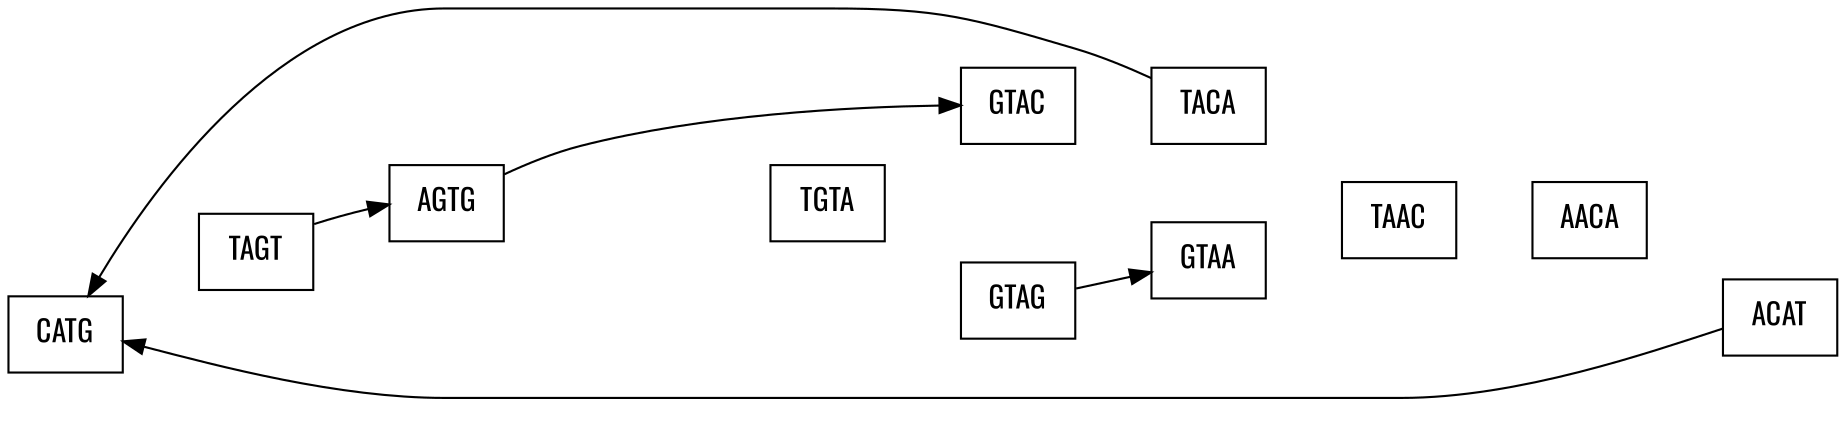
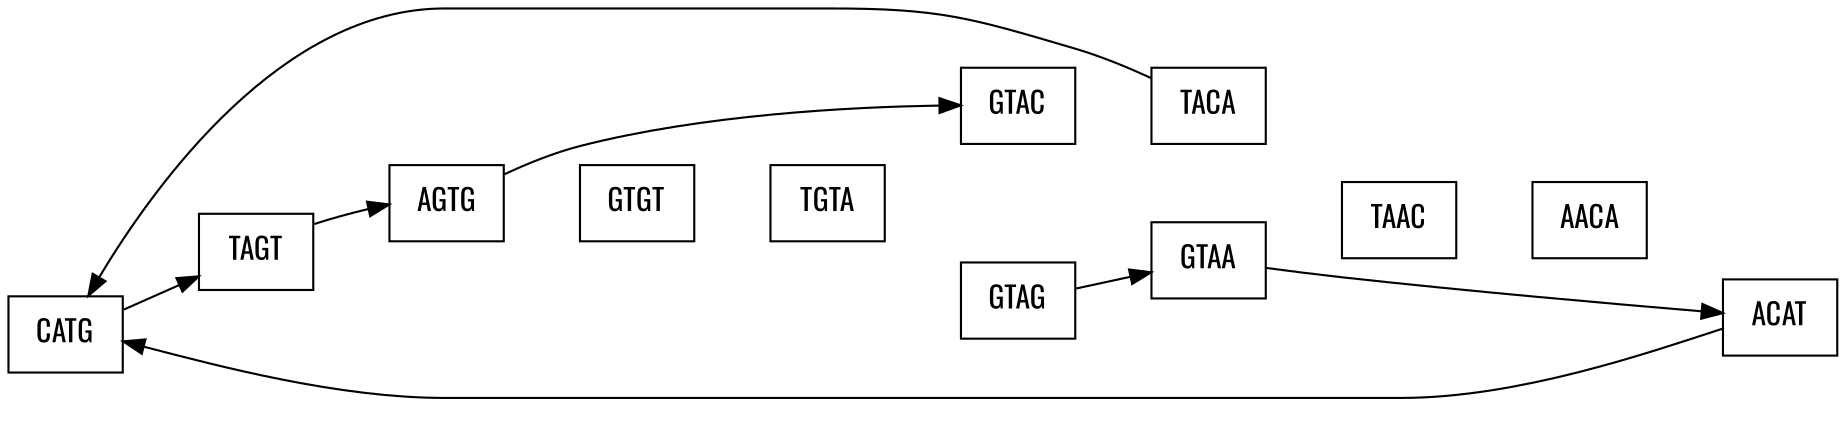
  digraph {
    fontname=Oswald
    rankdir=LR
    node [fontname=Oswald shape=box]
    edge [color=black fontname=Oswald style=invis]
    CATG
    TGTA
    GTAA
    GTAG
    GTAC
    TAAC
    AACA
    ACAT
    TAGT
    AGTG
+   GTGT
    TACA
    subgraph sub_1 {
      CATG
      TGTA
      GTAA
      GTAG
      GTAC
      TAAC
      AACA
      ACAT
      TAGT
      AGTG
+     GTGT
      TACA
    }
+   CATG -> TAGT [style=""]
    TGTA -> GTAA
    TGTA -> GTAG
    TGTA -> GTAC
    GTAA -> TAAC
+   GTAA -> ACAT [style=""]
    GTAG -> GTAA [style=""]
    GTAG -> TAGT
    GTAC -> TACA
    TAAC -> AACA
    AACA -> ACAT
    ACAT -> CATG
    ACAT -> CATG [style=""]
    TAGT -> AGTG
    TAGT -> AGTG [style=""]
    AGTG -> GTAC [style=""]
+   AGTG -> GTGT
+   GTGT -> TGTA
    TACA -> CATG [style=""]
    TACA -> ACAT
  }
